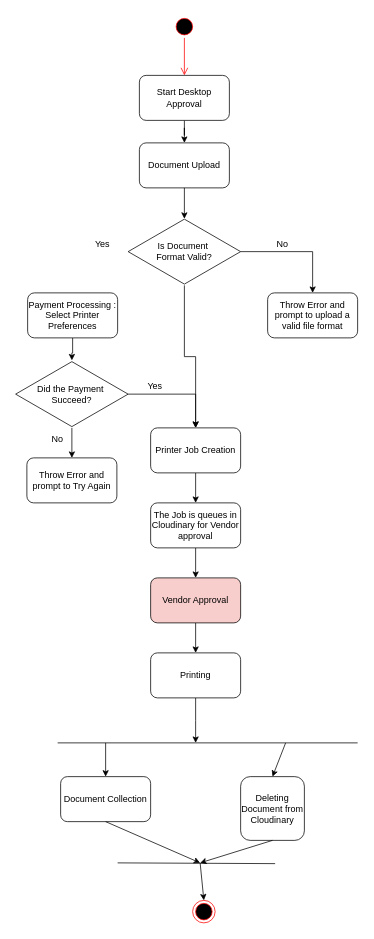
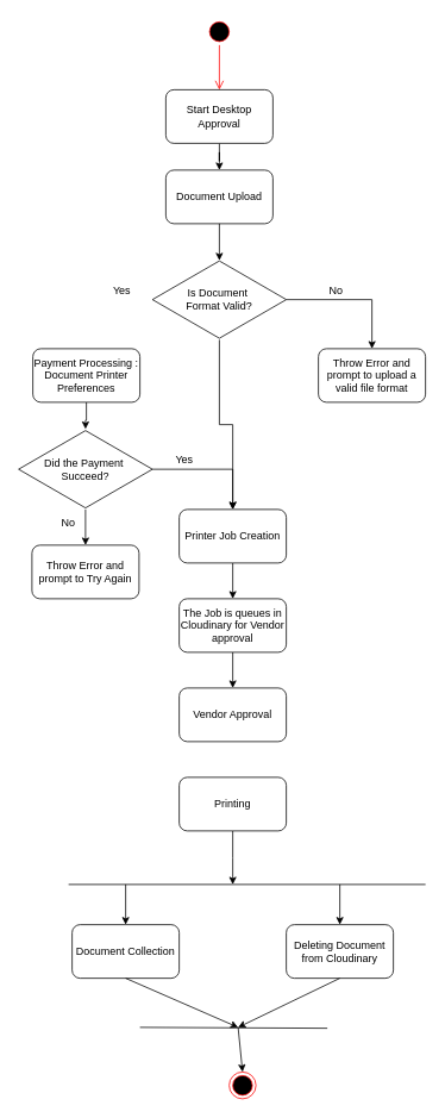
  <mxCell id="0" />
  <mxCell id="1" parent="0" />
  <mxCell id="2" value="" style="ellipse;html=1;shape=startState;fillColor=#000000;strokeColor=#ff0000;" vertex="1" parent="1"><mxGeometry x="230" y="20" width="30" height="30" as="geometry" /></mxCell>
  <mxCell id="3" value="" style="edgeStyle=orthogonalEdgeStyle;html=1;verticalAlign=bottom;endArrow=open;endSize=8;strokeColor=#ff0000;rounded=0;" edge="1" source="2" parent="1" target="6"><mxGeometry relative="1" as="geometry"><mxPoint x="245" y="70" as="targetPoint" /></mxGeometry></mxCell>
  <mxCell id="4" value="" style="ellipse;html=1;shape=endState;fillColor=#000000;strokeColor=#ff0000;" vertex="1" parent="1"><mxGeometry x="256" y="1200" width="30" height="30" as="geometry" /></mxCell>
  <mxCell id="5" style="edgeStyle=orthogonalEdgeStyle;rounded=0;orthogonalLoop=1;jettySize=auto;html=1;" edge="1" parent="1" source="6" target="7"><mxGeometry relative="1" as="geometry" /></mxCell>
  <mxCell id="6" value="Start Desktop Approval" style="rounded=1;whiteSpace=wrap;html=1;" vertex="1" parent="1"><mxGeometry x="185" y="100" width="120" height="60" as="geometry" /></mxCell>
  <mxCell id="7" value="Document Upload" style="rounded=1;whiteSpace=wrap;html=1;" vertex="1" parent="1"><mxGeometry x="185" y="190" width="120" height="60" as="geometry" /></mxCell>
  <mxCell id="8" style="edgeStyle=orthogonalEdgeStyle;rounded=0;orthogonalLoop=1;jettySize=auto;html=1;" edge="1" parent="1" source="10" target="22"><mxGeometry relative="1" as="geometry" /></mxCell>
  <mxCell id="9" style="edgeStyle=orthogonalEdgeStyle;rounded=0;orthogonalLoop=1;jettySize=auto;html=1;entryX=0.5;entryY=0;entryDx=0;entryDy=0;" edge="1" parent="1" source="10" target="14"><mxGeometry relative="1" as="geometry" /></mxCell>
  <mxCell id="10" value="Is Document&amp;nbsp;&lt;div&gt;Format Valid?&lt;/div&gt;" style="html=1;whiteSpace=wrap;aspect=fixed;shape=isoRectangle;" vertex="1" parent="1"><mxGeometry x="170" y="290" width="150" height="90" as="geometry" /></mxCell>
  <mxCell id="11" style="edgeStyle=orthogonalEdgeStyle;rounded=0;orthogonalLoop=1;jettySize=auto;html=1;entryX=0.5;entryY=0.013;entryDx=0;entryDy=0;entryPerimeter=0;" edge="1" parent="1" source="7" target="10"><mxGeometry relative="1" as="geometry" /></mxCell>
  <mxCell id="12" style="edgeStyle=orthogonalEdgeStyle;rounded=0;orthogonalLoop=1;jettySize=auto;html=1;" edge="1" parent="1" source="13" target="19"><mxGeometry relative="1" as="geometry" /></mxCell>
- <mxCell id="13" value="Payment Processing :&lt;div&gt;Select Printer Preferences&lt;/div&gt;" style="rounded=1;whiteSpace=wrap;html=1;" vertex="1" parent="1"><mxGeometry x="36" y="390" width="120" height="60" as="geometry" /></mxCell>
+ <mxCell id="13" value="Payment Processing :&lt;div&gt;Document Printer Preferences&lt;/div&gt;" style="rounded=1;whiteSpace=wrap;html=1;" vertex="1" parent="1"><mxGeometry x="36" y="390" width="120" height="60" as="geometry" /></mxCell>
  <mxCell id="14" value="Throw Error and prompt to upload a valid file format" style="rounded=1;whiteSpace=wrap;html=1;" vertex="1" parent="1"><mxGeometry x="356" y="390" width="120" height="60" as="geometry" /></mxCell>
  <mxCell id="15" value="Yes" style="text;html=1;align=center;verticalAlign=middle;whiteSpace=wrap;rounded=0;" vertex="1" parent="1"><mxGeometry x="106" y="310" width="60" height="30" as="geometry" /></mxCell>
  <mxCell id="16" value="No" style="text;html=1;align=center;verticalAlign=middle;whiteSpace=wrap;rounded=0;" vertex="1" parent="1"><mxGeometry x="46" y="570" width="60" height="30" as="geometry" /></mxCell>
  <mxCell id="17" value="" style="edgeStyle=orthogonalEdgeStyle;rounded=0;orthogonalLoop=1;jettySize=auto;html=1;" edge="1" parent="1" source="19" target="20"><mxGeometry relative="1" as="geometry" /></mxCell>
  <mxCell id="18" style="edgeStyle=orthogonalEdgeStyle;rounded=0;orthogonalLoop=1;jettySize=auto;html=1;entryX=0.5;entryY=0;entryDx=0;entryDy=0;" edge="1" parent="1" source="19" target="22"><mxGeometry relative="1" as="geometry" /></mxCell>
  <mxCell id="19" value="Did the Payment&amp;nbsp;&lt;div&gt;Succeed?&lt;/div&gt;" style="html=1;whiteSpace=wrap;aspect=fixed;shape=isoRectangle;" vertex="1" parent="1"><mxGeometry x="20" y="480" width="150" height="90" as="geometry" /></mxCell>
  <mxCell id="20" value="Throw Error and prompt to Try Again" style="rounded=1;whiteSpace=wrap;html=1;" vertex="1" parent="1"><mxGeometry x="35" y="610" width="120" height="60" as="geometry" /></mxCell>
  <mxCell id="21" style="edgeStyle=orthogonalEdgeStyle;rounded=0;orthogonalLoop=1;jettySize=auto;html=1;entryX=0.5;entryY=0;entryDx=0;entryDy=0;" edge="1" parent="1" source="22" target="25"><mxGeometry relative="1" as="geometry" /></mxCell>
  <mxCell id="22" value="Printer Job Creation" style="rounded=1;whiteSpace=wrap;html=1;" vertex="1" parent="1"><mxGeometry x="200" y="570" width="120" height="60" as="geometry" /></mxCell>
  <mxCell id="23" value="Yes" style="text;html=1;align=center;verticalAlign=middle;whiteSpace=wrap;rounded=0;" vertex="1" parent="1"><mxGeometry x="176" y="500" width="60" height="30" as="geometry" /></mxCell>
  <mxCell id="24" style="edgeStyle=orthogonalEdgeStyle;rounded=0;orthogonalLoop=1;jettySize=auto;html=1;entryX=0.5;entryY=0;entryDx=0;entryDy=0;" edge="1" parent="1" source="25" target="27"><mxGeometry relative="1" as="geometry" /></mxCell>
  <mxCell id="25" value="The Job is queues in Cloudinary for Vendor approval" style="rounded=1;whiteSpace=wrap;html=1;" vertex="1" parent="1"><mxGeometry x="200" y="670" width="120" height="60" as="geometry" /></mxCell>
- <mxCell id="26" style="edgeStyle=orthogonalEdgeStyle;rounded=0;orthogonalLoop=1;jettySize=auto;html=1;" edge="1" parent="1" source="27" target="29"><mxGeometry relative="1" as="geometry" /></mxCell>
- <mxCell id="27" value="Vendor Approval" style="rounded=1;whiteSpace=wrap;html=1;fillColor=#f8cecc;" vertex="1" parent="1"><mxGeometry x="200" y="770" width="120" height="60" as="geometry" /></mxCell>
+ <mxCell id="27" value="Vendor Approval" style="rounded=1;whiteSpace=wrap;html=1;" vertex="1" parent="1"><mxGeometry x="200" y="770" width="120" height="60" as="geometry" /></mxCell>
  <mxCell id="28" style="edgeStyle=orthogonalEdgeStyle;rounded=0;orthogonalLoop=1;jettySize=auto;html=1;" edge="1" parent="1" source="29"><mxGeometry relative="1" as="geometry"><mxPoint x="260" y="990" as="targetPoint" /></mxGeometry></mxCell>
  <mxCell id="29" value="Printing" style="rounded=1;whiteSpace=wrap;html=1;" vertex="1" parent="1"><mxGeometry x="200" y="870" width="120" height="60" as="geometry" /></mxCell>
  <mxCell id="30" value="Document Collection" style="rounded=1;whiteSpace=wrap;html=1;" vertex="1" parent="1"><mxGeometry x="80" y="1035" width="120" height="60" as="geometry" /></mxCell>
- <mxCell id="31" value="Deleting Document from Cloudinary" style="rounded=1;whiteSpace=wrap;html=1;" vertex="1" parent="1"><mxGeometry x="320" y="1035" width="85" height="85" as="geometry" /></mxCell>
+ <mxCell id="31" value="Deleting Document from Cloudinary" style="rounded=1;whiteSpace=wrap;html=1;" vertex="1" parent="1"><mxGeometry x="320" y="1035" width="120" height="60" as="geometry" /></mxCell>
  <mxCell id="32" value="" style="endArrow=none;html=1;rounded=0;" edge="1" parent="1"><mxGeometry width="50" height="50" relative="1" as="geometry"><mxPoint x="76" y="990" as="sourcePoint" /><mxPoint x="476" y="990" as="targetPoint" /></mxGeometry></mxCell>
  <mxCell id="33" value="" style="endArrow=classic;html=1;rounded=0;entryX=0.5;entryY=0;entryDx=0;entryDy=0;" edge="1" parent="1" target="30"><mxGeometry width="50" height="50" relative="1" as="geometry"><mxPoint x="140" y="990" as="sourcePoint" /><mxPoint x="256" y="850" as="targetPoint" /></mxGeometry></mxCell>
  <mxCell id="34" value="" style="endArrow=classic;html=1;rounded=0;entryX=0.5;entryY=0;entryDx=0;entryDy=0;" edge="1" parent="1" target="31"><mxGeometry width="50" height="50" relative="1" as="geometry"><mxPoint x="380" y="990" as="sourcePoint" /><mxPoint x="150" y="1045" as="targetPoint" /></mxGeometry></mxCell>
  <mxCell id="35" value="" style="endArrow=none;html=1;rounded=0;" edge="1" parent="1"><mxGeometry width="50" height="50" relative="1" as="geometry"><mxPoint x="156" y="1150" as="sourcePoint" /><mxPoint x="366" y="1151" as="targetPoint" /></mxGeometry></mxCell>
  <mxCell id="36" value="" style="endArrow=classic;html=1;rounded=0;exitX=0.5;exitY=1;exitDx=0;exitDy=0;" edge="1" parent="1" source="30"><mxGeometry width="50" height="50" relative="1" as="geometry"><mxPoint x="150" y="1000" as="sourcePoint" /><mxPoint x="266" y="1150" as="targetPoint" /></mxGeometry></mxCell>
  <mxCell id="37" value="" style="endArrow=classic;html=1;rounded=0;exitX=0.5;exitY=1;exitDx=0;exitDy=0;" edge="1" parent="1" source="31"><mxGeometry width="50" height="50" relative="1" as="geometry"><mxPoint x="390" y="1000" as="sourcePoint" /><mxPoint x="266" y="1150" as="targetPoint" /></mxGeometry></mxCell>
  <mxCell id="38" value="" style="endArrow=classic;html=1;rounded=0;entryX=0.5;entryY=0;entryDx=0;entryDy=0;" edge="1" parent="1" target="4"><mxGeometry width="50" height="50" relative="1" as="geometry"><mxPoint x="266" y="1150" as="sourcePoint" /><mxPoint x="256" y="1100" as="targetPoint" /></mxGeometry></mxCell>
  <mxCell id="39" value="No" style="text;html=1;align=center;verticalAlign=middle;whiteSpace=wrap;rounded=0;" vertex="1" parent="1"><mxGeometry x="346" y="310" width="60" height="30" as="geometry" /></mxCell>
